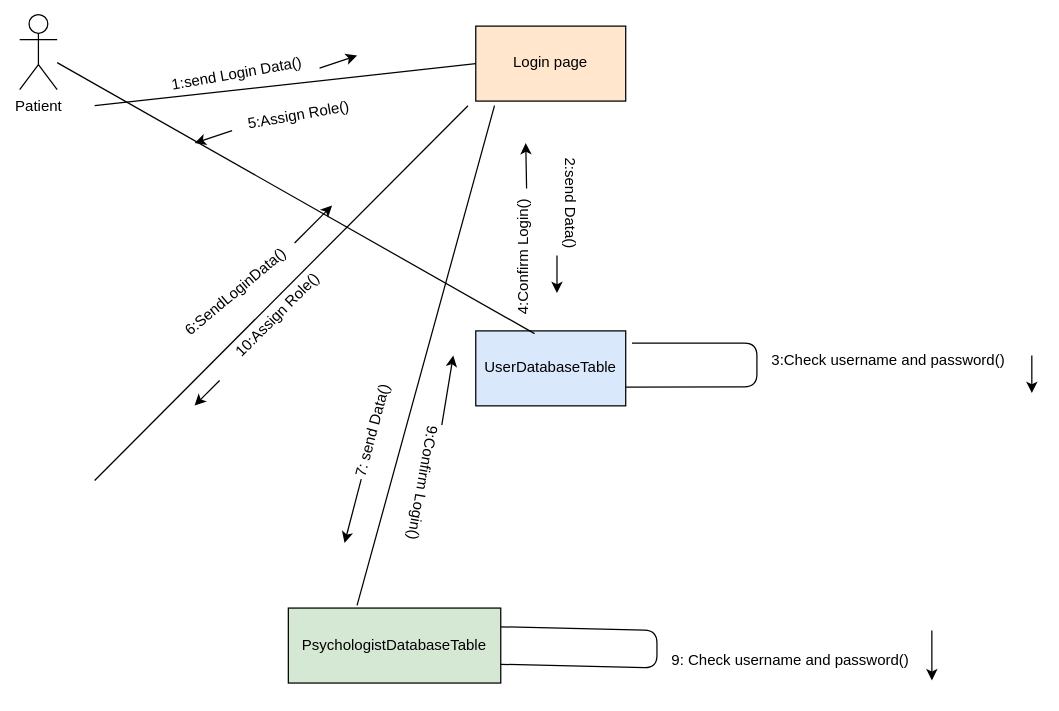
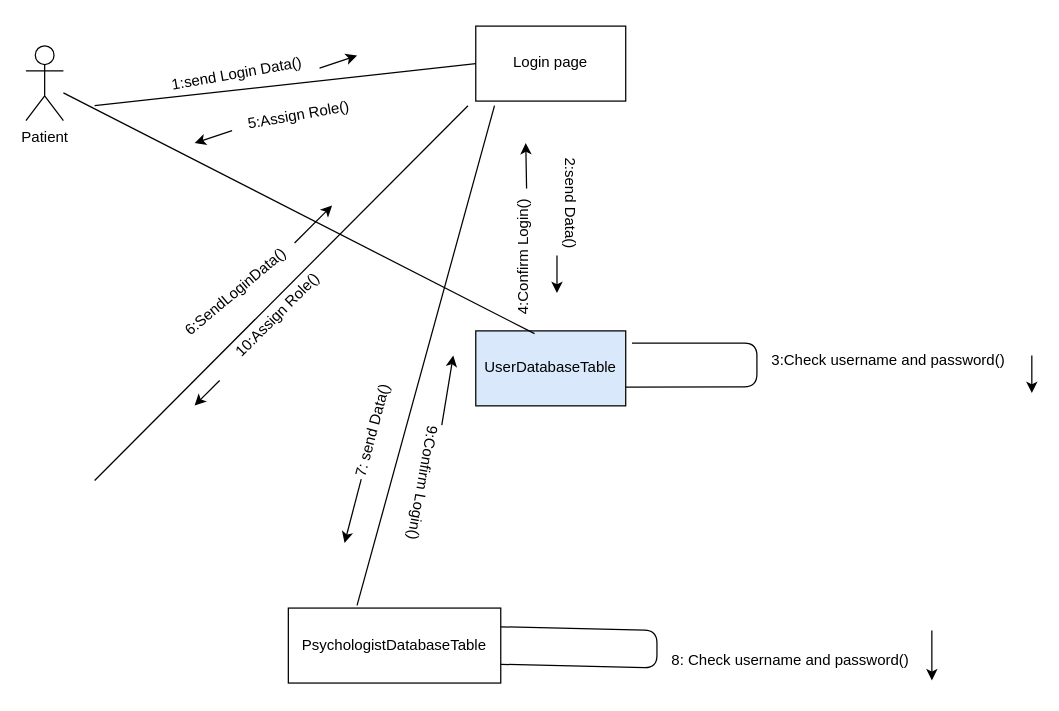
  <mxCell id="0" />
  <mxCell id="1" parent="0" />
- <mxCell id="2" value="&lt;div&gt;Patient&lt;/div&gt;" style="shape=umlActor;verticalLabelPosition=bottom;labelBackgroundColor=#ffffff;verticalAlign=top;html=1;outlineConnect=0;" vertex="1" parent="1"><mxGeometry x="15" y="11.133" width="30" height="60" as="geometry" /></mxCell>
- <mxCell id="3" value="Login page" style="rounded=0;whiteSpace=wrap;html=1;fillColor=#ffe6cc;" vertex="1" parent="1"><mxGeometry x="380" y="20.4" width="120" height="60" as="geometry" /></mxCell>
+ <mxCell id="2" value="&lt;div&gt;Patient&lt;/div&gt;" style="shape=umlActor;verticalLabelPosition=bottom;labelBackgroundColor=#ffffff;verticalAlign=top;html=1;outlineConnect=0;" vertex="1" parent="1"><mxGeometry x="20" y="36.133" width="30" height="60" as="geometry" /></mxCell>
+ <mxCell id="3" value="Login page" style="rounded=0;whiteSpace=wrap;html=1;" vertex="1" parent="1"><mxGeometry x="380" y="20.4" width="120" height="60" as="geometry" /></mxCell>
  <mxCell id="4" value="UserDatabaseTable&lt;br&gt;" style="rounded=0;whiteSpace=wrap;html=1;fillColor=#dae8fc;" vertex="1" parent="1"><mxGeometry x="380" y="264.3" width="120" height="60" as="geometry" /></mxCell>
- <mxCell id="5" value="PsychologistDatabaseTable&lt;br&gt;" style="rounded=0;whiteSpace=wrap;html=1;fillColor=#d5e8d4;" vertex="1" parent="1"><mxGeometry x="230" y="486.133" width="170" height="60" as="geometry" /></mxCell>
+ <mxCell id="5" value="PsychologistDatabaseTable&lt;br&gt;" style="rounded=0;whiteSpace=wrap;html=1;" vertex="1" parent="1"><mxGeometry x="230" y="486.133" width="170" height="60" as="geometry" /></mxCell>
  <mxCell id="6" value="" style="endArrow=none;html=1;entryX=0;entryY=0.5;entryDx=0;entryDy=0;" edge="1" parent="1" target="3"><mxGeometry width="50" height="50" relative="1" as="geometry"><mxPoint x="75" y="84" as="sourcePoint" /><mxPoint x="265" y="74" as="targetPoint" /></mxGeometry></mxCell>
  <mxCell id="7" value="1:send Login Data()" style="text;html=1;rotation=-10;" vertex="1" parent="1"><mxGeometry x="135" y="44" width="120" height="35" as="geometry" /></mxCell>
  <mxCell id="8" value="" style="endArrow=classic;html=1;" edge="1" parent="1"><mxGeometry width="50" height="50" relative="1" as="geometry"><mxPoint x="255" y="54" as="sourcePoint" /><mxPoint x="285" y="44" as="targetPoint" /></mxGeometry></mxCell>
  <mxCell id="9" value="" style="endArrow=none;html=1;exitX=0.392;exitY=0.037;exitDx=0;exitDy=0;exitPerimeter=0;" edge="1" parent="1" source="4" target="2"><mxGeometry width="50" height="50" relative="1" as="geometry"><mxPoint x="425" y="234" as="sourcePoint" /><mxPoint x="475" y="184" as="targetPoint" /></mxGeometry></mxCell>
  <mxCell id="10" value="2:send Data()" style="text;html=1;rotation=90;" vertex="1" parent="1"><mxGeometry x="410" y="154" width="90" height="30" as="geometry" /></mxCell>
  <mxCell id="11" value="" style="endArrow=classic;html=1;" edge="1" parent="1"><mxGeometry width="50" height="50" relative="1" as="geometry"><mxPoint x="445" y="204" as="sourcePoint" /><mxPoint x="445" y="234" as="targetPoint" /></mxGeometry></mxCell>
  <mxCell id="12" value="" style="endArrow=none;html=1;entryX=1;entryY=0.75;entryDx=0;entryDy=0;" edge="1" parent="1" target="4"><mxGeometry width="50" height="50" relative="1" as="geometry"><mxPoint x="505" y="274" as="sourcePoint" /><mxPoint x="655" y="304" as="targetPoint" /><Array as="points"><mxPoint x="605" y="274" /><mxPoint x="605" y="309" /></Array></mxGeometry></mxCell>
  <mxCell id="13" value="3:Check username&amp;nbsp;and password()" style="text;html=1;" vertex="1" parent="1"><mxGeometry x="615" y="274" width="200" height="30" as="geometry" /></mxCell>
  <mxCell id="14" value="" style="endArrow=classic;html=1;" edge="1" parent="1"><mxGeometry width="50" height="50" relative="1" as="geometry"><mxPoint x="825" y="284" as="sourcePoint" /><mxPoint x="825" y="314" as="targetPoint" /></mxGeometry></mxCell>
  <mxCell id="15" value="&lt;span&gt;4:Confirm Login()&lt;/span&gt;" style="text;html=1;resizable=0;points=[];autosize=1;align=left;verticalAlign=top;spacingTop=-4;rotation=-90;" vertex="1" parent="1"><mxGeometry x="358.5" y="194" width="110" height="10" as="geometry" /></mxCell>
  <mxCell id="16" value="" style="endArrow=classic;html=1;exitX=0.943;exitY=1.217;exitDx=0;exitDy=0;exitPerimeter=0;" edge="1" parent="1" source="15"><mxGeometry width="50" height="50" relative="1" as="geometry"><mxPoint x="375" y="144" as="sourcePoint" /><mxPoint x="420" y="114" as="targetPoint" /></mxGeometry></mxCell>
  <mxCell id="17" value="&lt;span&gt;5:Assign Role()&lt;/span&gt;" style="text;html=1;resizable=0;points=[];autosize=1;align=left;verticalAlign=top;spacingTop=-4;rotation=-10;" vertex="1" parent="1"><mxGeometry x="195" y="81" width="100" height="10" as="geometry" /></mxCell>
  <mxCell id="18" value="" style="endArrow=classic;html=1;" edge="1" parent="1"><mxGeometry width="50" height="50" relative="1" as="geometry"><mxPoint x="185" y="104" as="sourcePoint" /><mxPoint x="155" y="114" as="targetPoint" /></mxGeometry></mxCell>
  <mxCell id="19" value="" style="endArrow=none;html=1;exitX=-0.052;exitY=1.062;exitDx=0;exitDy=0;exitPerimeter=0;" edge="1" parent="1" source="3"><mxGeometry width="50" height="50" relative="1" as="geometry"><mxPoint x="-35" y="644" as="sourcePoint" /><mxPoint x="75" y="384" as="targetPoint" /></mxGeometry></mxCell>
  <mxCell id="20" value="6:SendLoginData()" style="text;html=1;rotation=-40;" vertex="1" parent="1"><mxGeometry x="135" y="214" width="120" height="30" as="geometry" /></mxCell>
  <mxCell id="21" value="" style="endArrow=classic;html=1;" edge="1" parent="1"><mxGeometry width="50" height="50" relative="1" as="geometry"><mxPoint x="235" y="194" as="sourcePoint" /><mxPoint x="265" y="164" as="targetPoint" /></mxGeometry></mxCell>
  <mxCell id="22" value="" style="endArrow=none;html=1;exitX=1;exitY=0.25;exitDx=0;exitDy=0;entryX=1;entryY=0.75;entryDx=0;entryDy=0;" edge="1" parent="1" source="5" target="5"><mxGeometry width="50" height="50" relative="1" as="geometry"><mxPoint x="585" y="564" as="sourcePoint" /><mxPoint x="735" y="554" as="targetPoint" /><Array as="points"><mxPoint x="525" y="504" /><mxPoint x="525" y="534" /></Array></mxGeometry></mxCell>
  <mxCell id="23" value="" style="endArrow=none;html=1;" edge="1" parent="1"><mxGeometry width="50" height="50" relative="1" as="geometry"><mxPoint x="285" y="484" as="sourcePoint" /><mxPoint x="395" y="84" as="targetPoint" /></mxGeometry></mxCell>
  <mxCell id="24" value="7: send Data()" style="text;html=1;rotation=-75;" vertex="1" parent="1"><mxGeometry x="255" y="324.5" width="90" height="30" as="geometry" /></mxCell>
- <mxCell id="25" value="9: Check username&amp;nbsp;and password()" style="text;html=1;" vertex="1" parent="1"><mxGeometry x="535" y="514" width="200" height="30" as="geometry" /></mxCell>
+ <mxCell id="25" value="8: Check username&amp;nbsp;and password()" style="text;html=1;" vertex="1" parent="1"><mxGeometry x="535" y="514" width="200" height="30" as="geometry" /></mxCell>
  <mxCell id="26" value="" style="endArrow=classic;html=1;" edge="1" parent="1"><mxGeometry width="50" height="50" relative="1" as="geometry"><mxPoint x="745" y="504" as="sourcePoint" /><mxPoint x="745" y="544" as="targetPoint" /></mxGeometry></mxCell>
  <mxCell id="27" value="9:Confirm Login()" style="text;html=1;rotation=100;" vertex="1" parent="1"><mxGeometry x="275" y="382.5" width="120" height="30" as="geometry" /></mxCell>
  <mxCell id="28" value="" style="endArrow=classic;html=1;exitX=0;exitY=0.25;exitDx=0;exitDy=0;" edge="1" parent="1" source="27"><mxGeometry width="50" height="50" relative="1" as="geometry"><mxPoint x="105" y="464" as="sourcePoint" /><mxPoint x="362" y="284" as="targetPoint" /></mxGeometry></mxCell>
  <mxCell id="29" value="" style="endArrow=classic;html=1;exitX=0;exitY=0.5;exitDx=0;exitDy=0;" edge="1" parent="1" source="24"><mxGeometry width="50" height="50" relative="1" as="geometry"><mxPoint x="265" y="434" as="sourcePoint" /><mxPoint x="275" y="434" as="targetPoint" /></mxGeometry></mxCell>
  <mxCell id="30" value="10:Assign Role()" style="text;html=1;rotation=-45;" vertex="1" parent="1"><mxGeometry x="175" y="234.5" width="100" height="30" as="geometry" /></mxCell>
  <mxCell id="31" value="" style="endArrow=classic;html=1;" edge="1" parent="1"><mxGeometry width="50" height="50" relative="1" as="geometry"><mxPoint x="175" y="304" as="sourcePoint" /><mxPoint x="155" y="324" as="targetPoint" /></mxGeometry></mxCell>
